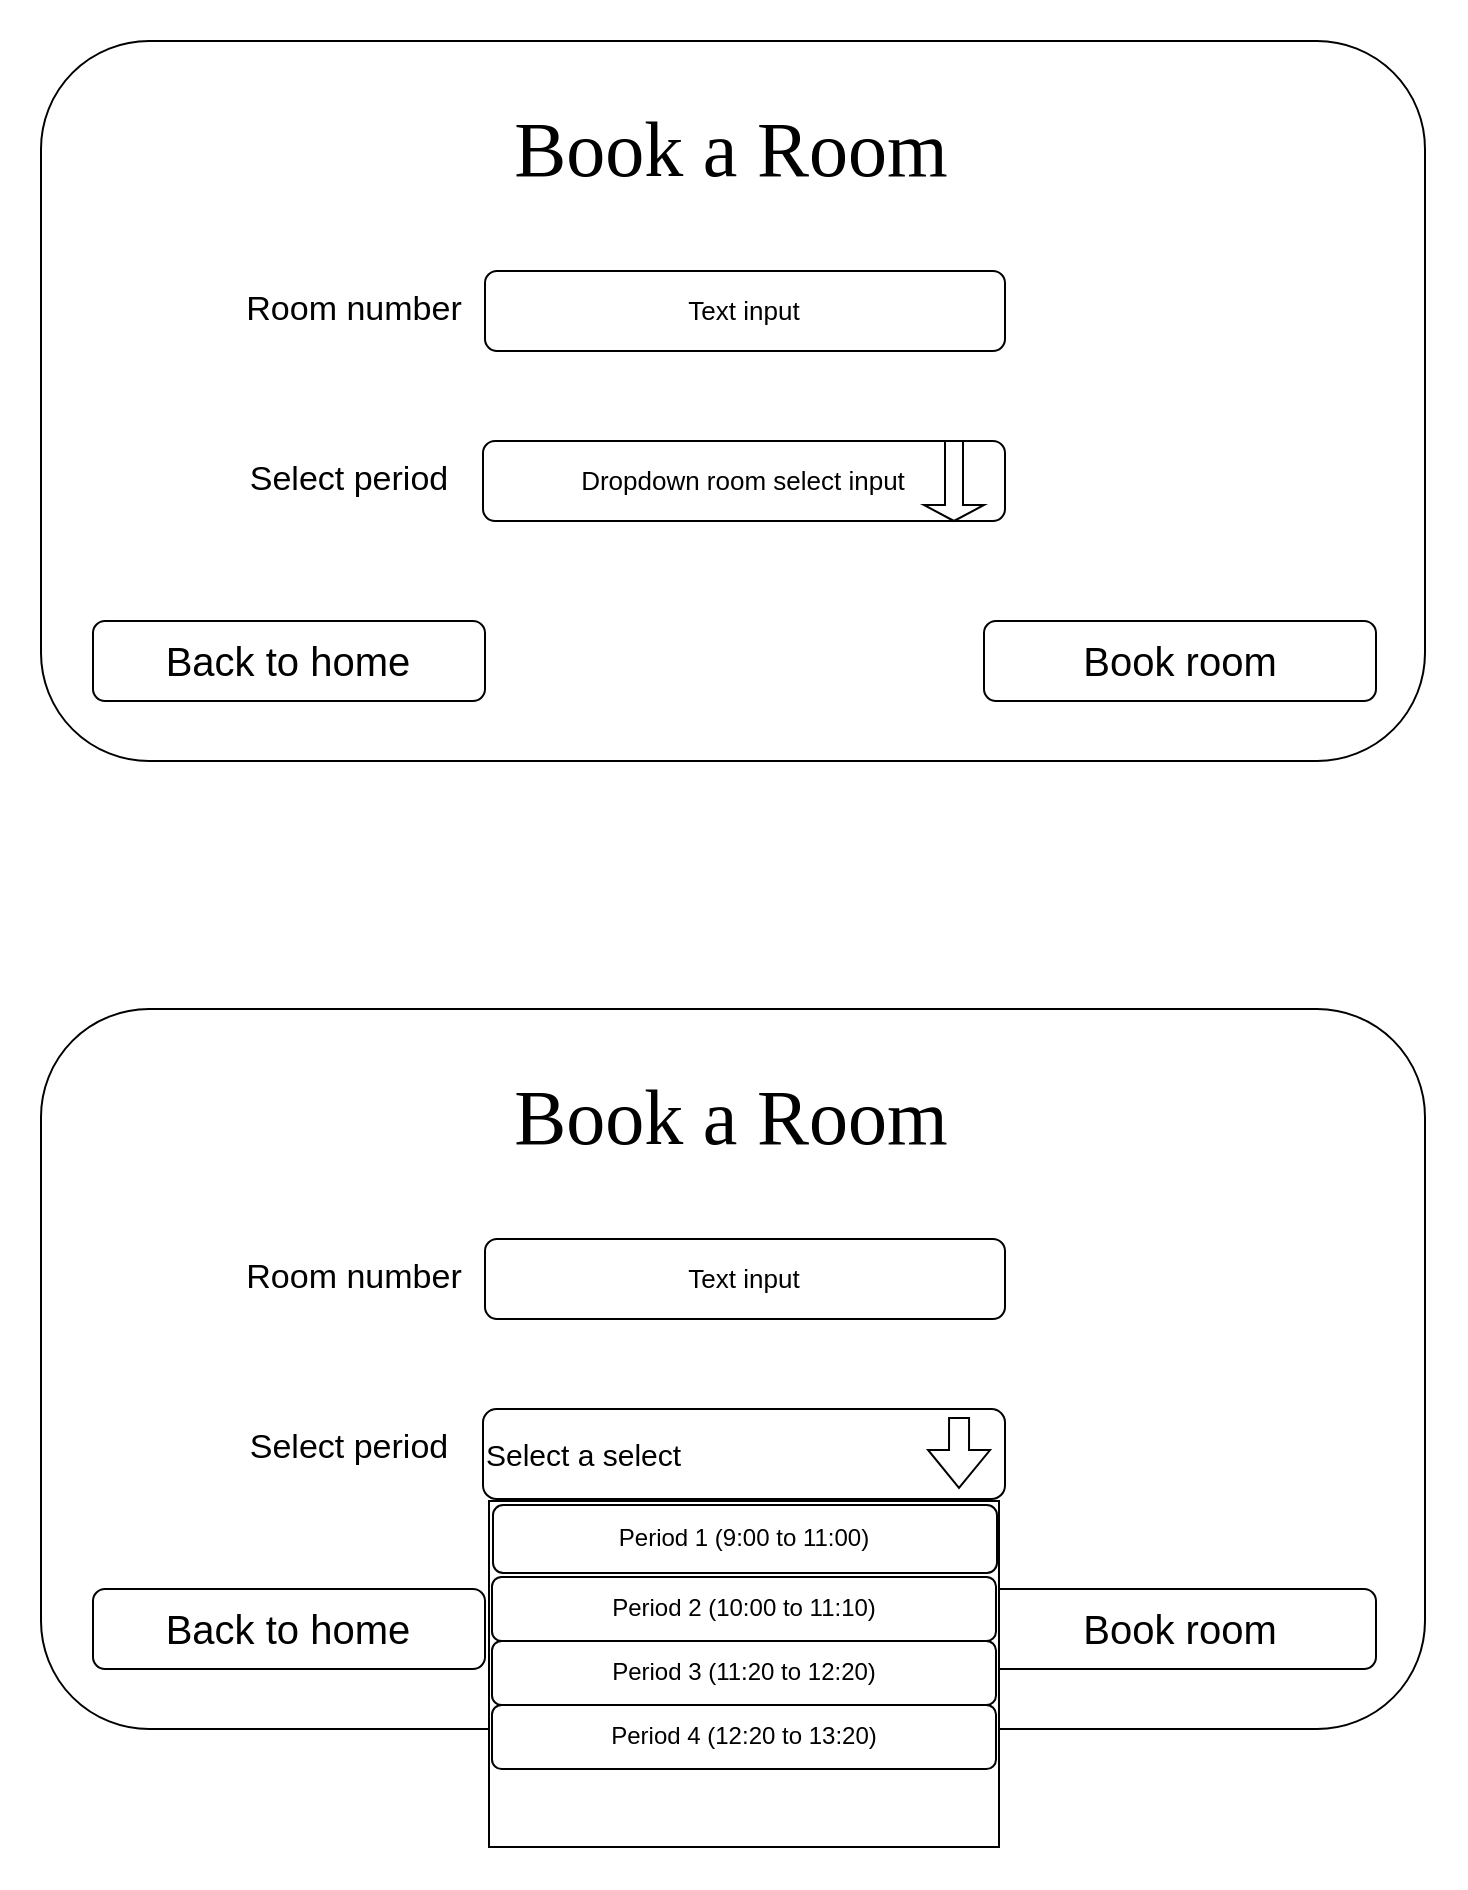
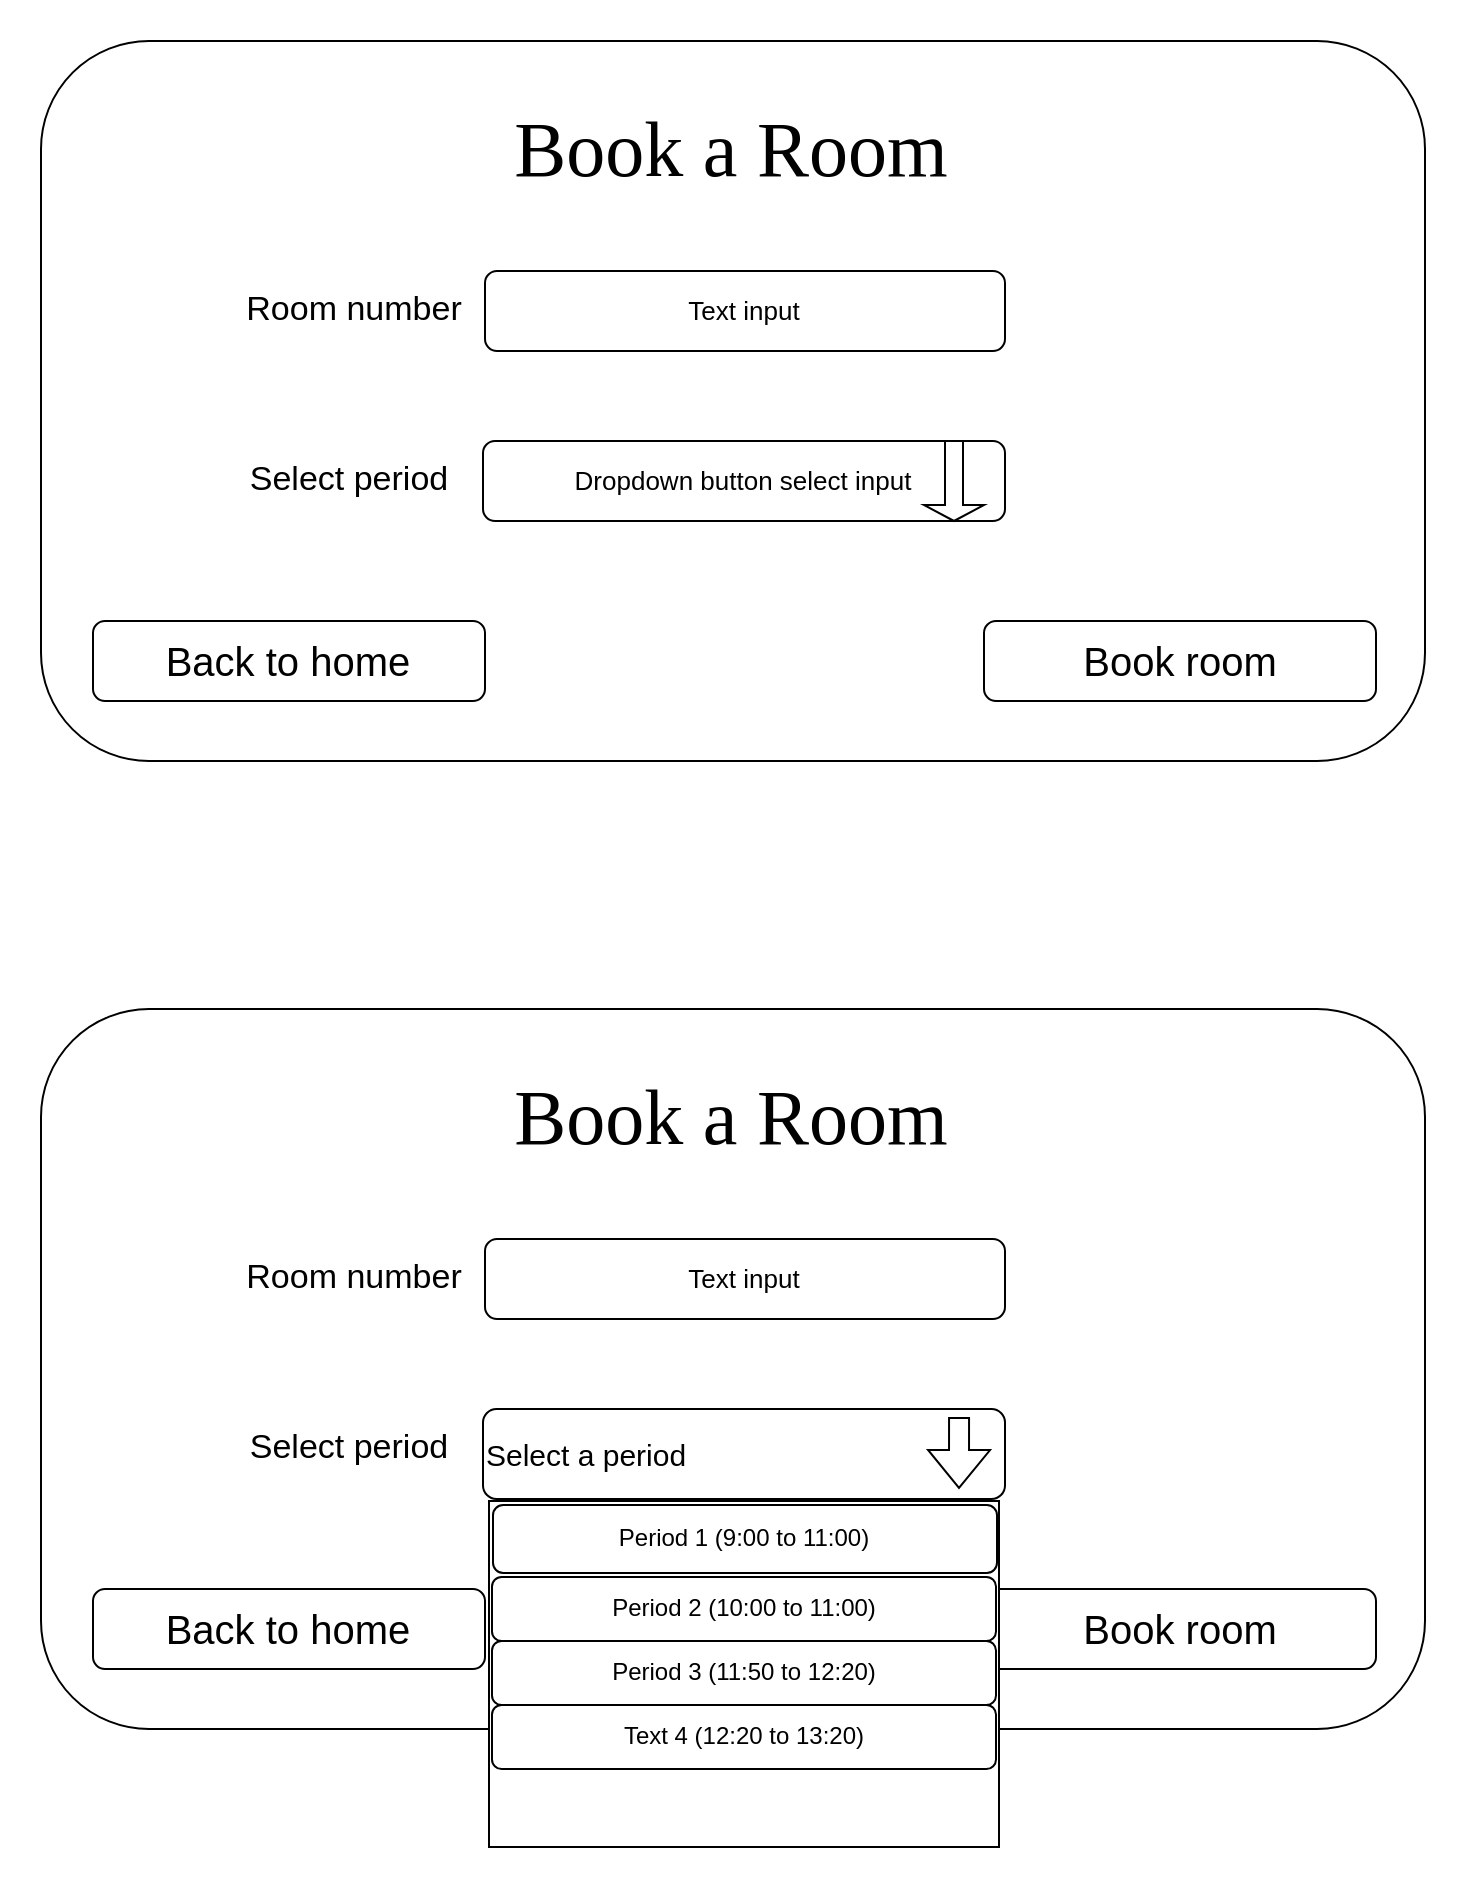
  <mxCell id="0" />
  <mxCell id="1" parent="0" />
  <mxCell id="2" value="" style="rounded=1;whiteSpace=wrap;html=1;" parent="1" vertex="1"><mxGeometry x="20" y="20" width="692" height="360" as="geometry" /></mxCell>
  <mxCell id="3" value="&lt;pre&gt;&lt;font face=&quot;Lucida Console&quot; style=&quot;font-size: 39px;&quot;&gt;Book a Room&lt;/font&gt;&lt;/pre&gt;" style="text;strokeColor=none;align=center;fillColor=none;html=1;verticalAlign=middle;whiteSpace=wrap;rounded=0;" parent="1" vertex="1"><mxGeometry x="220" y="50" width="291" height="50" as="geometry" /></mxCell>
  <mxCell id="4" value="&lt;font style=&quot;font-size: 13px;&quot;&gt;Text input&lt;/font&gt;" style="rounded=1;whiteSpace=wrap;html=1;" parent="1" vertex="1"><mxGeometry x="242" y="135" width="260" height="40" as="geometry" /></mxCell>
- <mxCell id="5" value="&lt;font style=&quot;font-size: 13px;&quot;&gt;Dropdown room select input&lt;/font&gt;" style="rounded=1;whiteSpace=wrap;html=1;" parent="1" vertex="1"><mxGeometry x="241" y="220" width="261" height="40" as="geometry" /></mxCell>
+ <mxCell id="5" value="&lt;font style=&quot;font-size: 13px;&quot;&gt;Dropdown button select input&lt;/font&gt;" style="rounded=1;whiteSpace=wrap;html=1;" parent="1" vertex="1"><mxGeometry x="241" y="220" width="261" height="40" as="geometry" /></mxCell>
  <mxCell id="6" value="&lt;font style=&quot;font-size: 17px;&quot;&gt;Room number&lt;/font&gt;" style="text;strokeColor=none;align=center;fillColor=none;html=1;verticalAlign=middle;whiteSpace=wrap;rounded=0;" parent="1" vertex="1"><mxGeometry x="122" y="140" width="110" height="30" as="geometry" /></mxCell>
  <mxCell id="7" value="&lt;font style=&quot;font-size: 17px;&quot;&gt;Select period&lt;/font&gt;" style="text;strokeColor=none;align=center;fillColor=none;html=1;verticalAlign=middle;whiteSpace=wrap;rounded=0;" parent="1" vertex="1"><mxGeometry x="117" y="225" width="115" height="30" as="geometry" /></mxCell>
  <mxCell id="8" value="" style="shape=singleArrow;direction=south;whiteSpace=wrap;html=1;" parent="1" vertex="1"><mxGeometry x="461.5" y="220" width="30" height="40" as="geometry" /></mxCell>
  <mxCell id="9" value="&lt;font style=&quot;font-size: 20px;&quot;&gt;Book room&lt;/font&gt;" style="rounded=1;whiteSpace=wrap;html=1;" parent="1" vertex="1"><mxGeometry x="491.5" y="310" width="196" height="40" as="geometry" /></mxCell>
  <mxCell id="10" value="&lt;font style=&quot;font-size: 20px;&quot;&gt;Back to home&lt;/font&gt;" style="rounded=1;whiteSpace=wrap;html=1;" parent="1" vertex="1"><mxGeometry x="46" y="310" width="196" height="40" as="geometry" /></mxCell>
  <mxCell id="11" value="" style="rounded=1;whiteSpace=wrap;html=1;" parent="1" vertex="1"><mxGeometry x="20" y="504" width="692" height="360" as="geometry" /></mxCell>
  <mxCell id="12" value="&lt;pre&gt;&lt;font face=&quot;Lucida Console&quot; style=&quot;font-size: 39px;&quot;&gt;Book a Room&lt;/font&gt;&lt;/pre&gt;" style="text;strokeColor=none;align=center;fillColor=none;html=1;verticalAlign=middle;whiteSpace=wrap;rounded=0;" parent="1" vertex="1"><mxGeometry x="220" y="534" width="291" height="50" as="geometry" /></mxCell>
  <mxCell id="13" value="&lt;font style=&quot;font-size: 13px;&quot;&gt;Text input&lt;/font&gt;" style="rounded=1;whiteSpace=wrap;html=1;" parent="1" vertex="1"><mxGeometry x="242" y="619" width="260" height="40" as="geometry" /></mxCell>
  <mxCell id="14" value="&lt;font style=&quot;font-size: 17px;&quot;&gt;Room number&lt;/font&gt;" style="text;strokeColor=none;align=center;fillColor=none;html=1;verticalAlign=middle;whiteSpace=wrap;rounded=0;" parent="1" vertex="1"><mxGeometry x="122" y="624" width="110" height="30" as="geometry" /></mxCell>
  <mxCell id="15" value="&lt;font style=&quot;font-size: 17px;&quot;&gt;Select period&lt;/font&gt;" style="text;strokeColor=none;align=center;fillColor=none;html=1;verticalAlign=middle;whiteSpace=wrap;rounded=0;" parent="1" vertex="1"><mxGeometry x="117" y="709" width="115" height="30" as="geometry" /></mxCell>
  <mxCell id="16" value="" style="shape=singleArrow;direction=south;whiteSpace=wrap;html=1;" parent="1" vertex="1"><mxGeometry x="461.5" y="704" width="30" height="40" as="geometry" /></mxCell>
  <mxCell id="17" value="&lt;font style=&quot;font-size: 20px;&quot;&gt;Book room&lt;/font&gt;" style="rounded=1;whiteSpace=wrap;html=1;" parent="1" vertex="1"><mxGeometry x="491.5" y="794" width="196" height="40" as="geometry" /></mxCell>
  <mxCell id="18" value="&lt;font style=&quot;font-size: 20px;&quot;&gt;Back to home&lt;/font&gt;" style="rounded=1;whiteSpace=wrap;html=1;" parent="1" vertex="1"><mxGeometry x="46" y="794" width="196" height="40" as="geometry" /></mxCell>
- <mxCell id="19" value="&lt;font style=&quot;font-size: 15px;&quot;&gt;Select a select&lt;/font&gt;" style="rounded=1;whiteSpace=wrap;html=1;align=left;" parent="1" vertex="1"><mxGeometry x="241" y="704" width="261" height="45" as="geometry" /></mxCell>
+ <mxCell id="19" value="&lt;font style=&quot;font-size: 15px;&quot;&gt;Select a period&lt;/font&gt;" style="rounded=1;whiteSpace=wrap;html=1;align=left;" parent="1" vertex="1"><mxGeometry x="241" y="704" width="261" height="45" as="geometry" /></mxCell>
  <mxCell id="20" value="" style="rounded=0;whiteSpace=wrap;html=1;" parent="1" vertex="1"><mxGeometry x="244" y="750" width="255" height="173" as="geometry" /></mxCell>
  <mxCell id="21" value="Period 1 (9:00 to 11:00)" style="rounded=1;whiteSpace=wrap;html=1;" parent="1" vertex="1"><mxGeometry x="246" y="752" width="252" height="34" as="geometry" /></mxCell>
- <mxCell id="22" value="Period 2 (10:00 to 11:10)" style="rounded=1;whiteSpace=wrap;html=1;" parent="1" vertex="1"><mxGeometry x="245.5" y="788" width="252" height="32" as="geometry" /></mxCell>
- <mxCell id="23" value="Period 3 (11:20 to 12:20)" style="rounded=1;whiteSpace=wrap;html=1;" parent="1" vertex="1"><mxGeometry x="245.5" y="820" width="252" height="32" as="geometry" /></mxCell>
- <mxCell id="24" value="Period 4 (12:20 to 13:20)" style="rounded=1;whiteSpace=wrap;html=1;" parent="1" vertex="1"><mxGeometry x="245.5" y="852" width="252" height="32" as="geometry" /></mxCell>
+ <mxCell id="22" value="Period 2 (10:00 to 11:00)" style="rounded=1;whiteSpace=wrap;html=1;" parent="1" vertex="1"><mxGeometry x="245.5" y="788" width="252" height="32" as="geometry" /></mxCell>
+ <mxCell id="23" value="Period 3 (11:50 to 12:20)" style="rounded=1;whiteSpace=wrap;html=1;" parent="1" vertex="1"><mxGeometry x="245.5" y="820" width="252" height="32" as="geometry" /></mxCell>
+ <mxCell id="24" value="Text 4 (12:20 to 13:20)" style="rounded=1;whiteSpace=wrap;html=1;" parent="1" vertex="1"><mxGeometry x="245.5" y="852" width="252" height="32" as="geometry" /></mxCell>
  <mxCell id="25" value="" style="shape=flexArrow;endArrow=classic;html=1;rounded=0;exitX=0.912;exitY=0.089;exitDx=0;exitDy=0;exitPerimeter=0;strokeWidth=1;" parent="1" source="19" edge="1"><mxGeometry width="50" height="50" relative="1" as="geometry"><mxPoint x="596" y="725" as="sourcePoint" /><mxPoint x="479" y="744" as="targetPoint" /></mxGeometry></mxCell>
